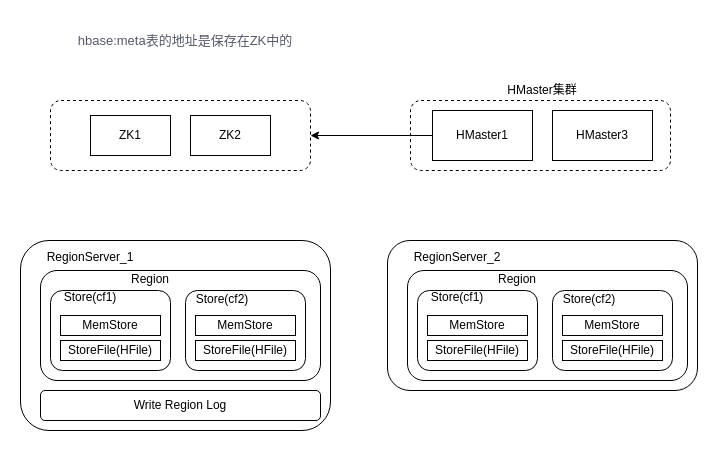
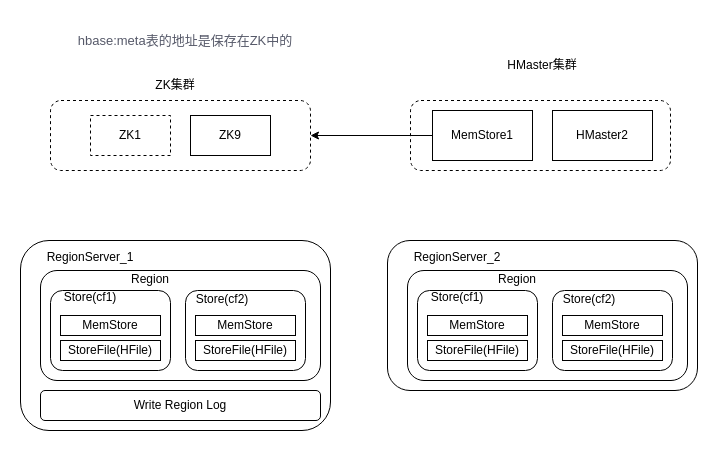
  <mxCell id="0" />
  <mxCell id="1" parent="0" />
  <mxCell id="2" value="" style="rounded=1;whiteSpace=wrap;html=1;dashed=1;" vertex="1" parent="1"><mxGeometry x="410" y="100" width="260" height="70" as="geometry" /></mxCell>
  <mxCell id="3" value="" style="rounded=1;whiteSpace=wrap;html=1;dashed=1;" vertex="1" parent="1"><mxGeometry x="50" y="100" width="260" height="70" as="geometry" /></mxCell>
- <mxCell id="4" value="ZK1" style="rounded=0;whiteSpace=wrap;html=1;" parent="1" vertex="1"><mxGeometry x="90" y="115" width="80" height="40" as="geometry" /></mxCell>
- <mxCell id="5" value="ZK2" style="rounded=0;whiteSpace=wrap;html=1;" parent="1" vertex="1"><mxGeometry x="190" y="115" width="80" height="40" as="geometry" /></mxCell>
+ <mxCell id="4" value="ZK1" style="rounded=0;whiteSpace=wrap;html=1;dashed=1;" parent="1" vertex="1"><mxGeometry x="90" y="115" width="80" height="40" as="geometry" /></mxCell>
+ <mxCell id="5" value="ZK9" style="rounded=0;whiteSpace=wrap;html=1;" parent="1" vertex="1"><mxGeometry x="190" y="115" width="80" height="40" as="geometry" /></mxCell>
+ <mxCell id="6" value="ZK集群" style="text;html=1;strokeColor=none;fillColor=none;align=center;verticalAlign=middle;whiteSpace=wrap;rounded=0;dashed=1;" vertex="1" parent="1"><mxGeometry x="140" y="75" width="70" height="20" as="geometry" /></mxCell>
  <mxCell id="7" style="edgeStyle=orthogonalEdgeStyle;rounded=0;orthogonalLoop=1;jettySize=auto;html=1;exitX=0;exitY=0.5;exitDx=0;exitDy=0;" edge="1" parent="1" source="8"><mxGeometry relative="1" as="geometry"><mxPoint x="310" y="135" as="targetPoint" /></mxGeometry></mxCell>
- <mxCell id="8" value="HMaster1" style="rounded=0;whiteSpace=wrap;html=1;" vertex="1" parent="1"><mxGeometry x="432" y="110" width="100" height="50" as="geometry" /></mxCell>
- <mxCell id="9" value="HMaster3" style="rounded=0;whiteSpace=wrap;html=1;" vertex="1" parent="1"><mxGeometry x="552" y="110" width="100" height="50" as="geometry" /></mxCell>
- <mxCell id="10" value="HMaster集群" style="text;html=1;strokeColor=none;fillColor=none;align=center;verticalAlign=middle;whiteSpace=wrap;rounded=0;dashed=1;" vertex="1" parent="1"><mxGeometry x="502" y="80" width="80" height="20" as="geometry" /></mxCell>
+ <mxCell id="8" value="MemStore1" style="rounded=0;whiteSpace=wrap;html=1;" vertex="1" parent="1"><mxGeometry x="432" y="110" width="100" height="50" as="geometry" /></mxCell>
+ <mxCell id="9" value="HMaster2" style="rounded=0;whiteSpace=wrap;html=1;" vertex="1" parent="1"><mxGeometry x="552" y="110" width="100" height="50" as="geometry" /></mxCell>
+ <mxCell id="10" value="HMaster集群" style="text;html=1;strokeColor=none;fillColor=none;align=center;verticalAlign=middle;whiteSpace=wrap;rounded=0;dashed=1;" vertex="1" parent="1"><mxGeometry x="502" y="55" width="80" height="20" as="geometry" /></mxCell>
  <mxCell id="11" value="" style="rounded=1;whiteSpace=wrap;html=1;" vertex="1" parent="1"><mxGeometry x="20" y="240" width="310" height="190" as="geometry" /></mxCell>
  <mxCell id="12" value="" style="rounded=1;whiteSpace=wrap;html=1;" vertex="1" parent="1"><mxGeometry x="40" y="270" width="280" height="110" as="geometry" /></mxCell>
  <mxCell id="13" value="Region" style="text;html=1;strokeColor=none;fillColor=none;align=center;verticalAlign=middle;whiteSpace=wrap;rounded=0;" vertex="1" parent="1"><mxGeometry x="110" y="269" width="80" height="20" as="geometry" /></mxCell>
  <mxCell id="14" value="RegionServer_1" style="text;html=1;strokeColor=none;fillColor=none;align=center;verticalAlign=middle;whiteSpace=wrap;rounded=0;" vertex="1" parent="1"><mxGeometry x="40" y="247" width="100" height="20" as="geometry" /></mxCell>
  <mxCell id="15" value="&lt;span style=&quot;box-sizing: border-box ; color: rgb(86 , 89 , 105) ; background-color: rgb(255 , 255 , 255)&quot;&gt;&lt;font style=&quot;font-size: 13px&quot;&gt;hbase:meta表的地址是保存在ZK中的&lt;/font&gt;&lt;/span&gt;" style="text;html=1;strokeColor=none;fillColor=none;align=center;verticalAlign=middle;whiteSpace=wrap;rounded=0;" vertex="1" parent="1"><mxGeometry x="65" y="20" width="240" height="40" as="geometry" /></mxCell>
  <mxCell id="16" value="" style="rounded=1;whiteSpace=wrap;html=1;" vertex="1" parent="1"><mxGeometry x="50" y="290" width="120" height="80" as="geometry" /></mxCell>
  <mxCell id="17" value="StoreFile(HFile)" style="rounded=0;whiteSpace=wrap;html=1;" vertex="1" parent="1"><mxGeometry x="60" y="340" width="100" height="20" as="geometry" /></mxCell>
  <mxCell id="18" value="" style="rounded=1;whiteSpace=wrap;html=1;" vertex="1" parent="1"><mxGeometry x="185" y="290" width="120" height="80" as="geometry" /></mxCell>
  <mxCell id="19" value="HFile" style="rounded=0;whiteSpace=wrap;html=1;" vertex="1" parent="1"><mxGeometry x="200" y="340" width="60" height="20" as="geometry" /></mxCell>
  <mxCell id="20" value="Store(cf1)" style="text;html=1;strokeColor=none;fillColor=none;align=center;verticalAlign=middle;whiteSpace=wrap;rounded=0;" vertex="1" parent="1"><mxGeometry x="70" y="287" width="40" height="20" as="geometry" /></mxCell>
  <mxCell id="21" value="Store(cf2)" style="text;html=1;strokeColor=none;fillColor=none;align=center;verticalAlign=middle;whiteSpace=wrap;rounded=0;" vertex="1" parent="1"><mxGeometry x="202" y="289" width="40" height="20" as="geometry" /></mxCell>
  <mxCell id="22" value="MemStore" style="rounded=1;whiteSpace=wrap;html=1;arcSize=0;" vertex="1" parent="1"><mxGeometry x="60" y="315" width="100" height="20" as="geometry" /></mxCell>
  <mxCell id="23" value="StoreFile(HFile)" style="rounded=0;whiteSpace=wrap;html=1;" vertex="1" parent="1"><mxGeometry x="195" y="340" width="100" height="20" as="geometry" /></mxCell>
  <mxCell id="24" value="MemStore" style="rounded=1;whiteSpace=wrap;html=1;arcSize=0;" vertex="1" parent="1"><mxGeometry x="195" y="315" width="100" height="20" as="geometry" /></mxCell>
  <mxCell id="25" value="" style="rounded=1;whiteSpace=wrap;html=1;" vertex="1" parent="1"><mxGeometry x="387" y="240" width="310" height="150" as="geometry" /></mxCell>
  <mxCell id="26" value="" style="rounded=1;whiteSpace=wrap;html=1;" vertex="1" parent="1"><mxGeometry x="407" y="270" width="280" height="110" as="geometry" /></mxCell>
  <mxCell id="27" value="Region" style="text;html=1;strokeColor=none;fillColor=none;align=center;verticalAlign=middle;whiteSpace=wrap;rounded=0;" vertex="1" parent="1"><mxGeometry x="477" y="269" width="80" height="20" as="geometry" /></mxCell>
  <mxCell id="28" value="RegionServer_2" style="text;html=1;strokeColor=none;fillColor=none;align=center;verticalAlign=middle;whiteSpace=wrap;rounded=0;" vertex="1" parent="1"><mxGeometry x="407" y="247" width="100" height="20" as="geometry" /></mxCell>
  <mxCell id="29" value="" style="rounded=1;whiteSpace=wrap;html=1;" vertex="1" parent="1"><mxGeometry x="417" y="290" width="120" height="80" as="geometry" /></mxCell>
  <mxCell id="30" value="StoreFile(HFile)" style="rounded=0;whiteSpace=wrap;html=1;" vertex="1" parent="1"><mxGeometry x="427" y="340" width="100" height="20" as="geometry" /></mxCell>
  <mxCell id="31" value="" style="rounded=1;whiteSpace=wrap;html=1;" vertex="1" parent="1"><mxGeometry x="552" y="290" width="120" height="80" as="geometry" /></mxCell>
  <mxCell id="32" value="HFile" style="rounded=0;whiteSpace=wrap;html=1;" vertex="1" parent="1"><mxGeometry x="567" y="340" width="60" height="20" as="geometry" /></mxCell>
  <mxCell id="33" value="Store(cf1)" style="text;html=1;strokeColor=none;fillColor=none;align=center;verticalAlign=middle;whiteSpace=wrap;rounded=0;" vertex="1" parent="1"><mxGeometry x="437" y="287" width="40" height="20" as="geometry" /></mxCell>
  <mxCell id="34" value="Store(cf2)" style="text;html=1;strokeColor=none;fillColor=none;align=center;verticalAlign=middle;whiteSpace=wrap;rounded=0;" vertex="1" parent="1"><mxGeometry x="569" y="289" width="40" height="20" as="geometry" /></mxCell>
  <mxCell id="35" value="MemStore" style="rounded=1;whiteSpace=wrap;html=1;arcSize=0;" vertex="1" parent="1"><mxGeometry x="427" y="315" width="100" height="20" as="geometry" /></mxCell>
  <mxCell id="36" value="StoreFile(HFile)" style="rounded=0;whiteSpace=wrap;html=1;" vertex="1" parent="1"><mxGeometry x="562" y="340" width="100" height="20" as="geometry" /></mxCell>
  <mxCell id="37" value="MemStore" style="rounded=1;whiteSpace=wrap;html=1;arcSize=0;" vertex="1" parent="1"><mxGeometry x="562" y="315" width="100" height="20" as="geometry" /></mxCell>
  <mxCell id="38" value="Write Region Log" style="rounded=1;whiteSpace=wrap;html=1;" vertex="1" parent="1"><mxGeometry x="40" y="390" width="280" height="30" as="geometry" /></mxCell>
